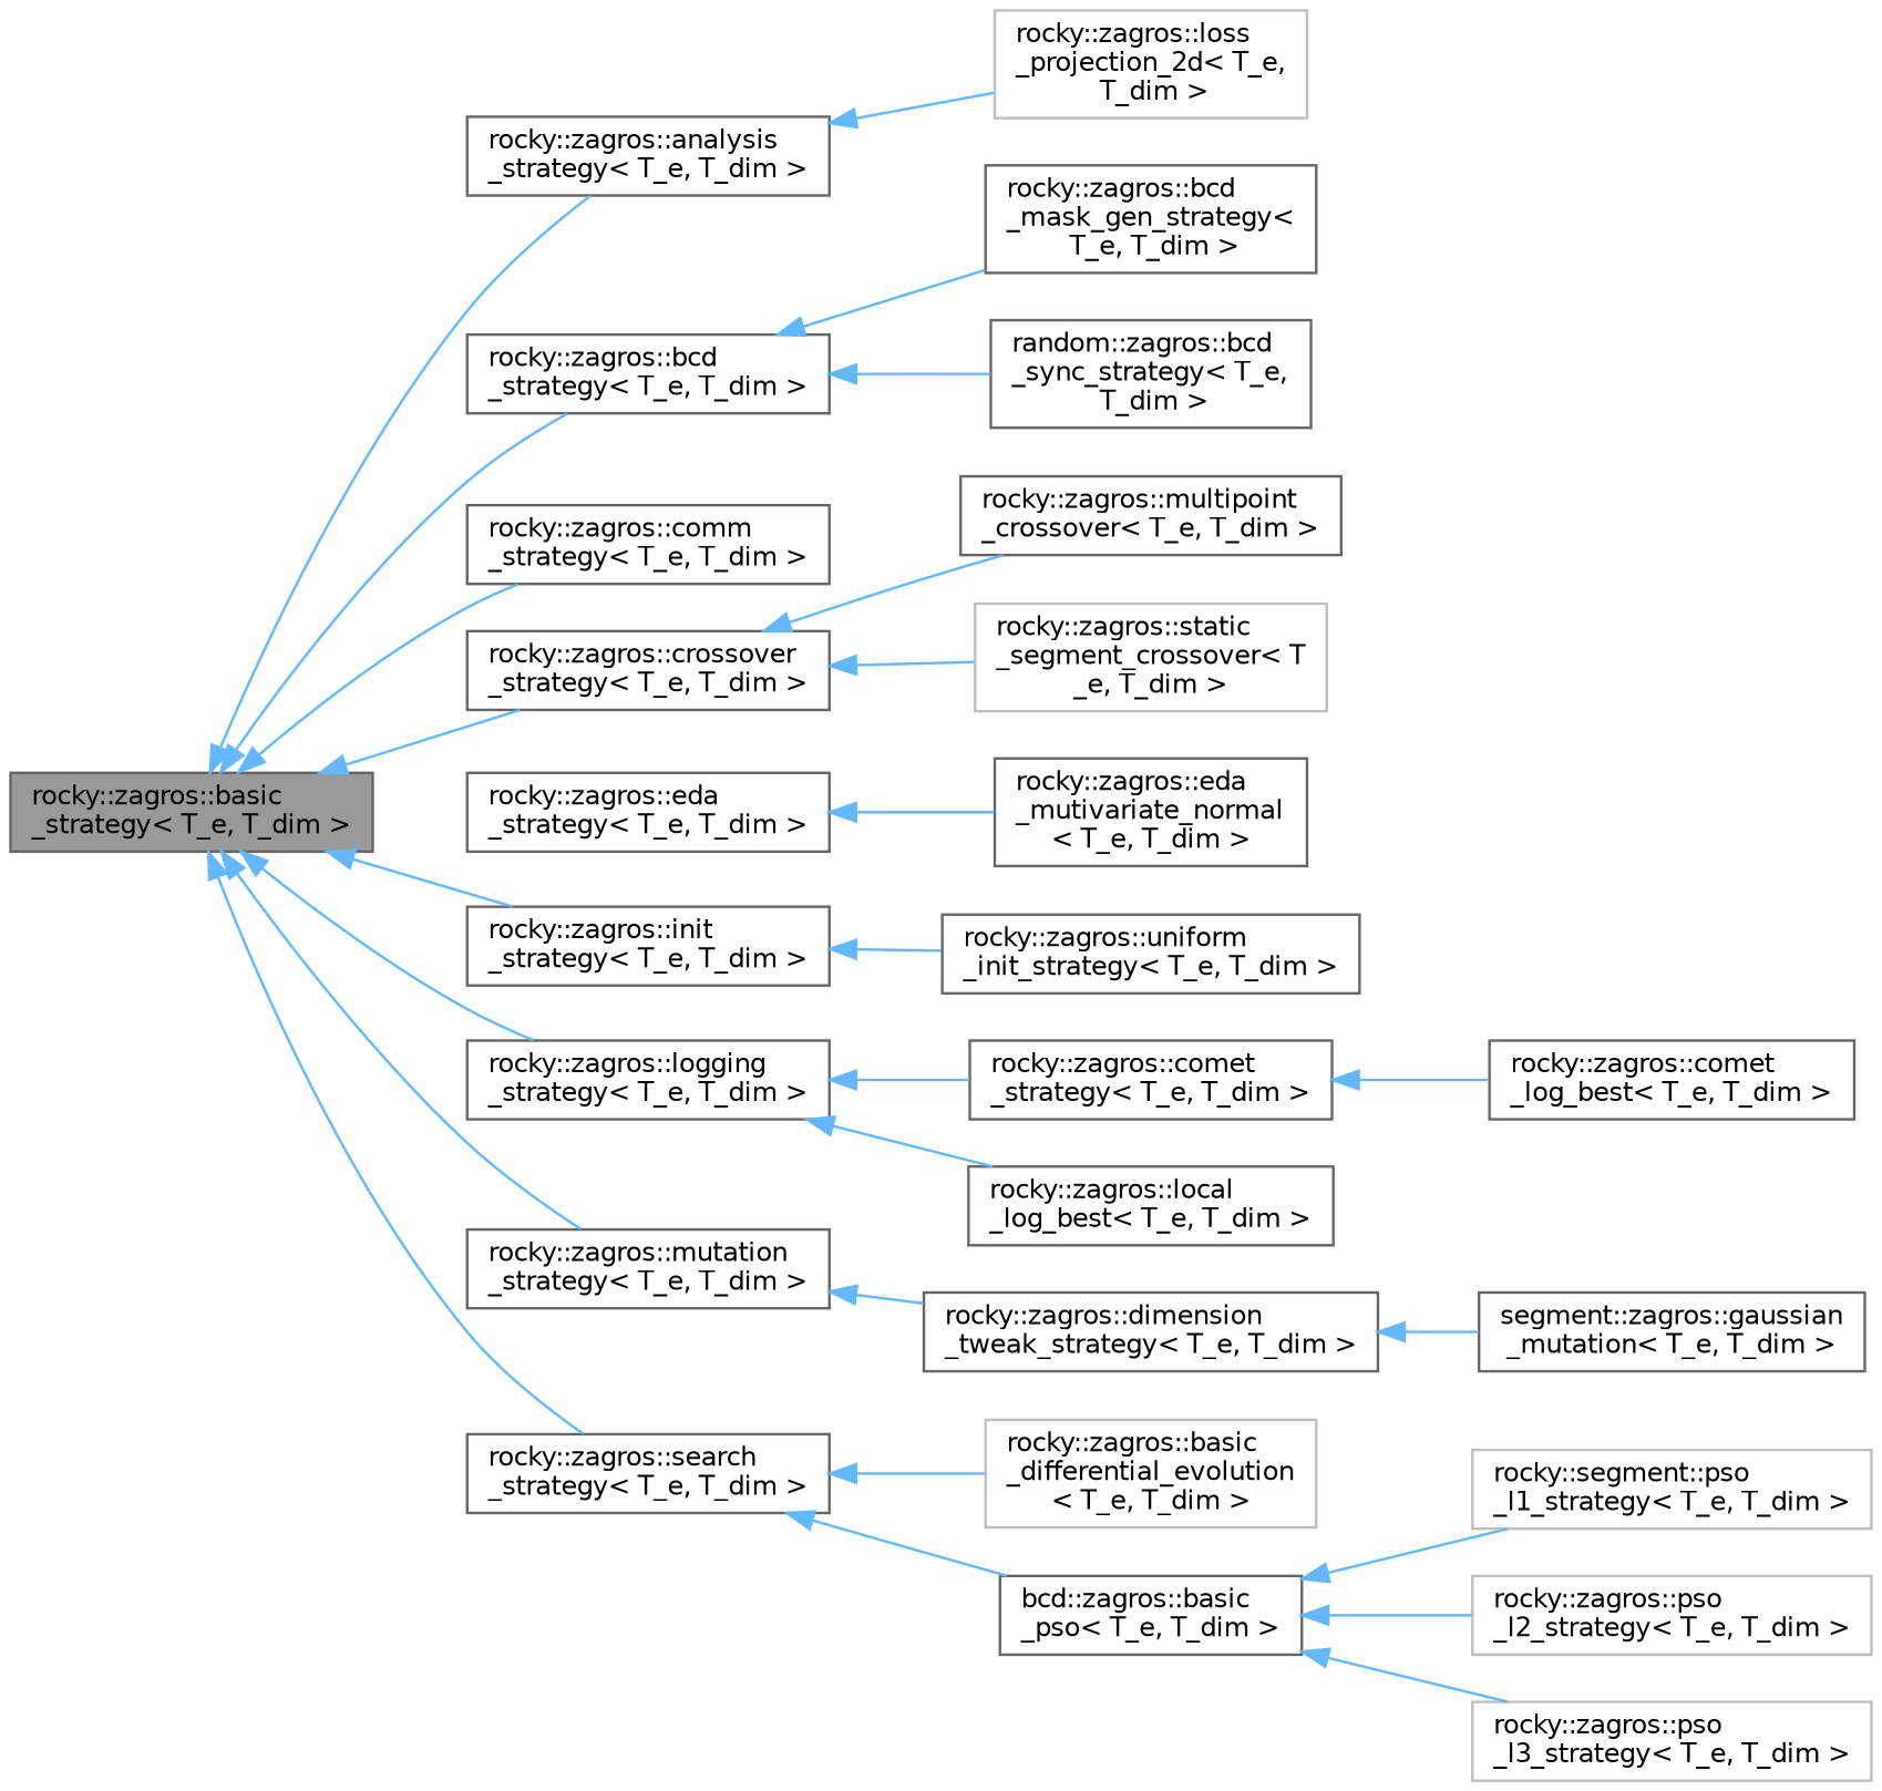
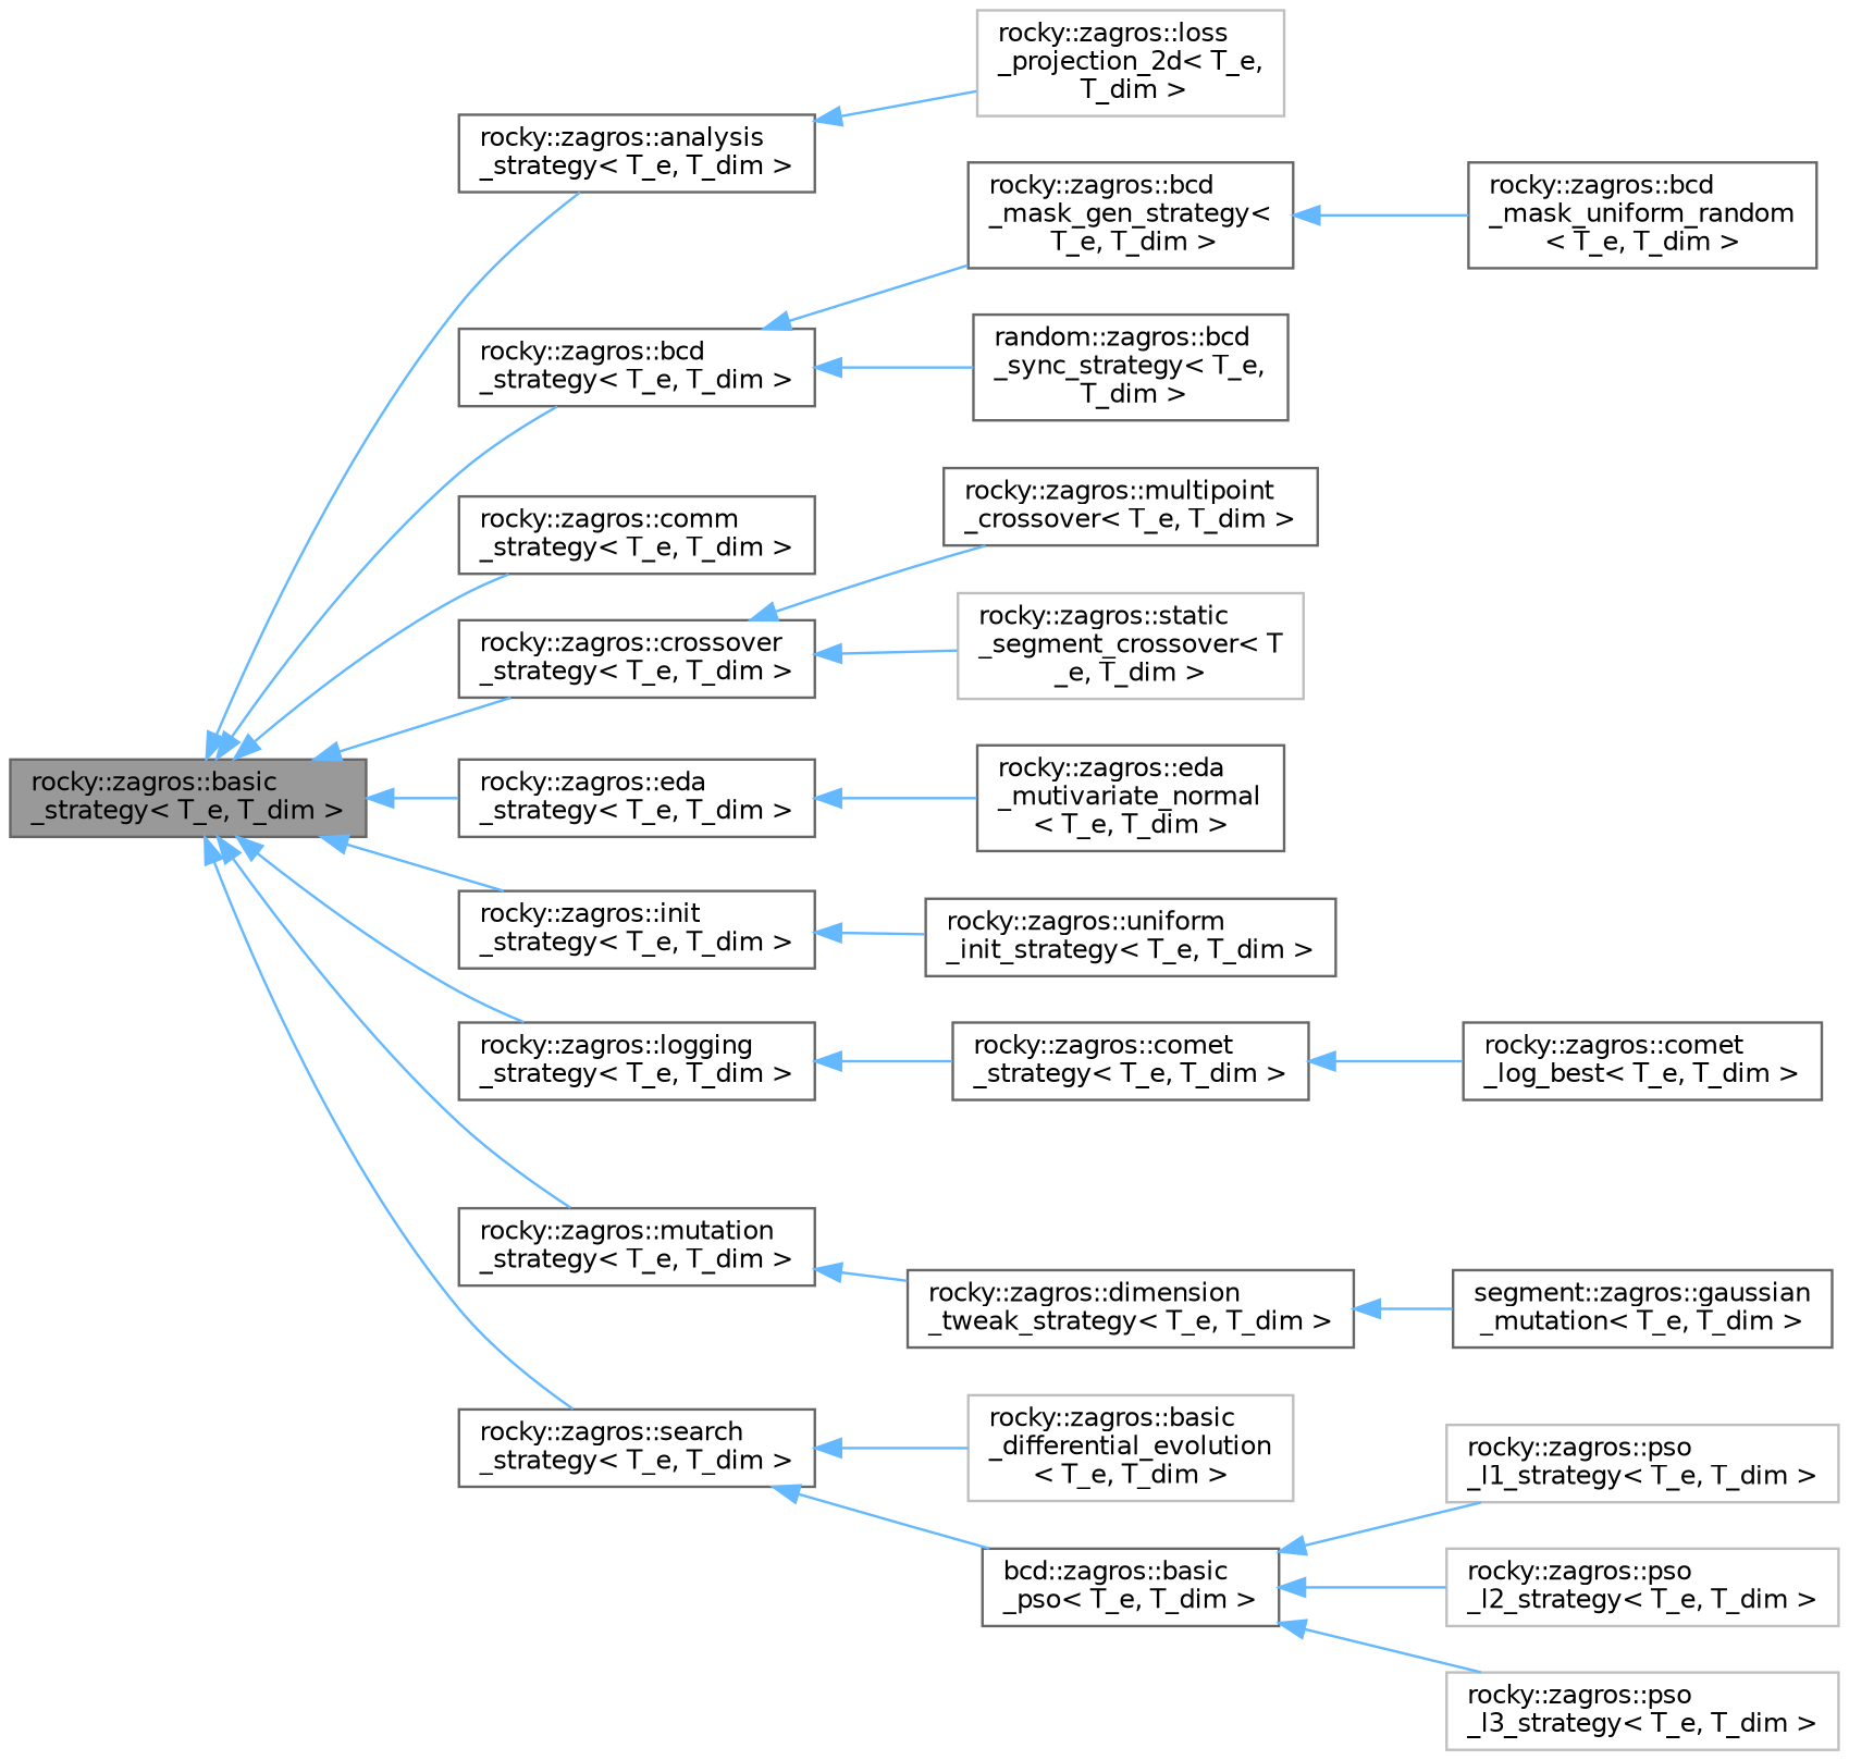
  digraph {
    rankdir=LR
    node [color=gray40 fillcolor=white fontname=Helvetica fontsize=10 shape=box style=filled]
    edge [color=steelblue1 dir=back fontname=Helvetica fontsize=10 labelfontname=Helvetica labelfontsize=10 style=solid]
    n1 [fillcolor=grey60 fontcolor=black height=0.2 label="rocky::zagros::basic\l_strategy\< T_e, T_dim \>" width=0.4]
    n2 [height=0.2 label="rocky::zagros::analysis\l_strategy\< T_e, T_dim \>" width=0.4]
    n3 [height=0.2 label="rocky::zagros::bcd\l_strategy\< T_e, T_dim \>" width=0.4]
    n4 [height=0.2 label="rocky::zagros::comm\l_strategy\< T_e, T_dim \>" width=0.4]
    n5 [height=0.2 label="rocky::zagros::crossover\l_strategy\< T_e, T_dim \>" width=0.4]
    n6 [height=0.2 label="rocky::zagros::eda\l_strategy\< T_e, T_dim \>" width=0.4]
    n7 [height=0.2 label="rocky::zagros::init\l_strategy\< T_e, T_dim \>" width=0.4]
    n8 [height=0.2 label="rocky::zagros::logging\l_strategy\< T_e, T_dim \>" width=0.4]
    n9 [height=0.2 label="rocky::zagros::mutation\l_strategy\< T_e, T_dim \>" width=0.4]
    n10 [height=0.2 label="rocky::zagros::search\l_strategy\< T_e, T_dim \>" width=0.4]
    n11 [color=grey75 height=0.2 label="rocky::zagros::loss\l_projection_2d\< T_e,\l T_dim \>" width=0.4]
    n12 [height=0.2 label="rocky::zagros::bcd\l_mask_gen_strategy\<\l T_e, T_dim \>" width=0.4]
    n13 [height=0.2 label="random::zagros::bcd\l_sync_strategy\< T_e,\l T_dim \>" width=0.4]
    n14 [height=0.2 label="rocky::zagros::multipoint\l_crossover\< T_e, T_dim \>" width=0.4]
    n15 [color=grey75 height=0.2 label="rocky::zagros::static\l_segment_crossover\< T\l_e, T_dim \>" width=0.4]
    n16 [height=0.2 label="rocky::zagros::eda\l_mutivariate_normal\l\< T_e, T_dim \>" width=0.4]
    n17 [height=0.2 label="rocky::zagros::uniform\l_init_strategy\< T_e, T_dim \>" width=0.4]
    n18 [height=0.2 label="rocky::zagros::comet\l_strategy\< T_e, T_dim \>" width=0.4]
-   n19 [height=0.2 label="rocky::zagros::local\l_log_best\< T_e, T_dim \>" width=0.4]
    n20 [height=0.2 label="rocky::zagros::dimension\l_tweak_strategy\< T_e, T_dim \>" width=0.4]
    n21 [color=grey75 height=0.2 label="rocky::zagros::basic\l_differential_evolution\l\< T_e, T_dim \>" width=0.4]
    n22 [height=0.2 label="bcd::zagros::basic\l_pso\< T_e, T_dim \>" width=0.4]
+   n23 [height=0.2 label="rocky::zagros::bcd\l_mask_uniform_random\l\< T_e, T_dim \>" width=0.4]
    n24 [height=0.2 label="rocky::zagros::comet\l_log_best\< T_e, T_dim \>" width=0.4]
    n25 [height=0.2 label="segment::zagros::gaussian\l_mutation\< T_e, T_dim \>" width=0.4]
-   n26 [color=grey75 height=0.2 label="rocky::segment::pso\l_l1_strategy\< T_e, T_dim \>" width=0.4]
+   n26 [color=grey75 height=0.2 label="rocky::zagros::pso\l_l1_strategy\< T_e, T_dim \>" width=0.4]
    n27 [color=grey75 height=0.2 label="rocky::zagros::pso\l_l2_strategy\< T_e, T_dim \>" width=0.4]
    n28 [color=grey75 height=0.2 label="rocky::zagros::pso\l_l3_strategy\< T_e, T_dim \>" width=0.4]
    n1 -> n2
    n1 -> n3
    n1 -> n4
    n1 -> n5
+   n1 -> n6
    n1 -> n7
    n1 -> n8
    n1 -> n9
    n1 -> n10
    n2 -> n11
    n3 -> n12
    n3 -> n13
    n5 -> n14
    n5 -> n15
    n6 -> n16
    n7 -> n17
    n8 -> n18
-   n8 -> n19
    n9 -> n20
    n10 -> n21
    n10 -> n22
+   n12 -> n23
    n18 -> n24
    n20 -> n25
    n22 -> n26
    n22 -> n27
    n22 -> n28
  }
